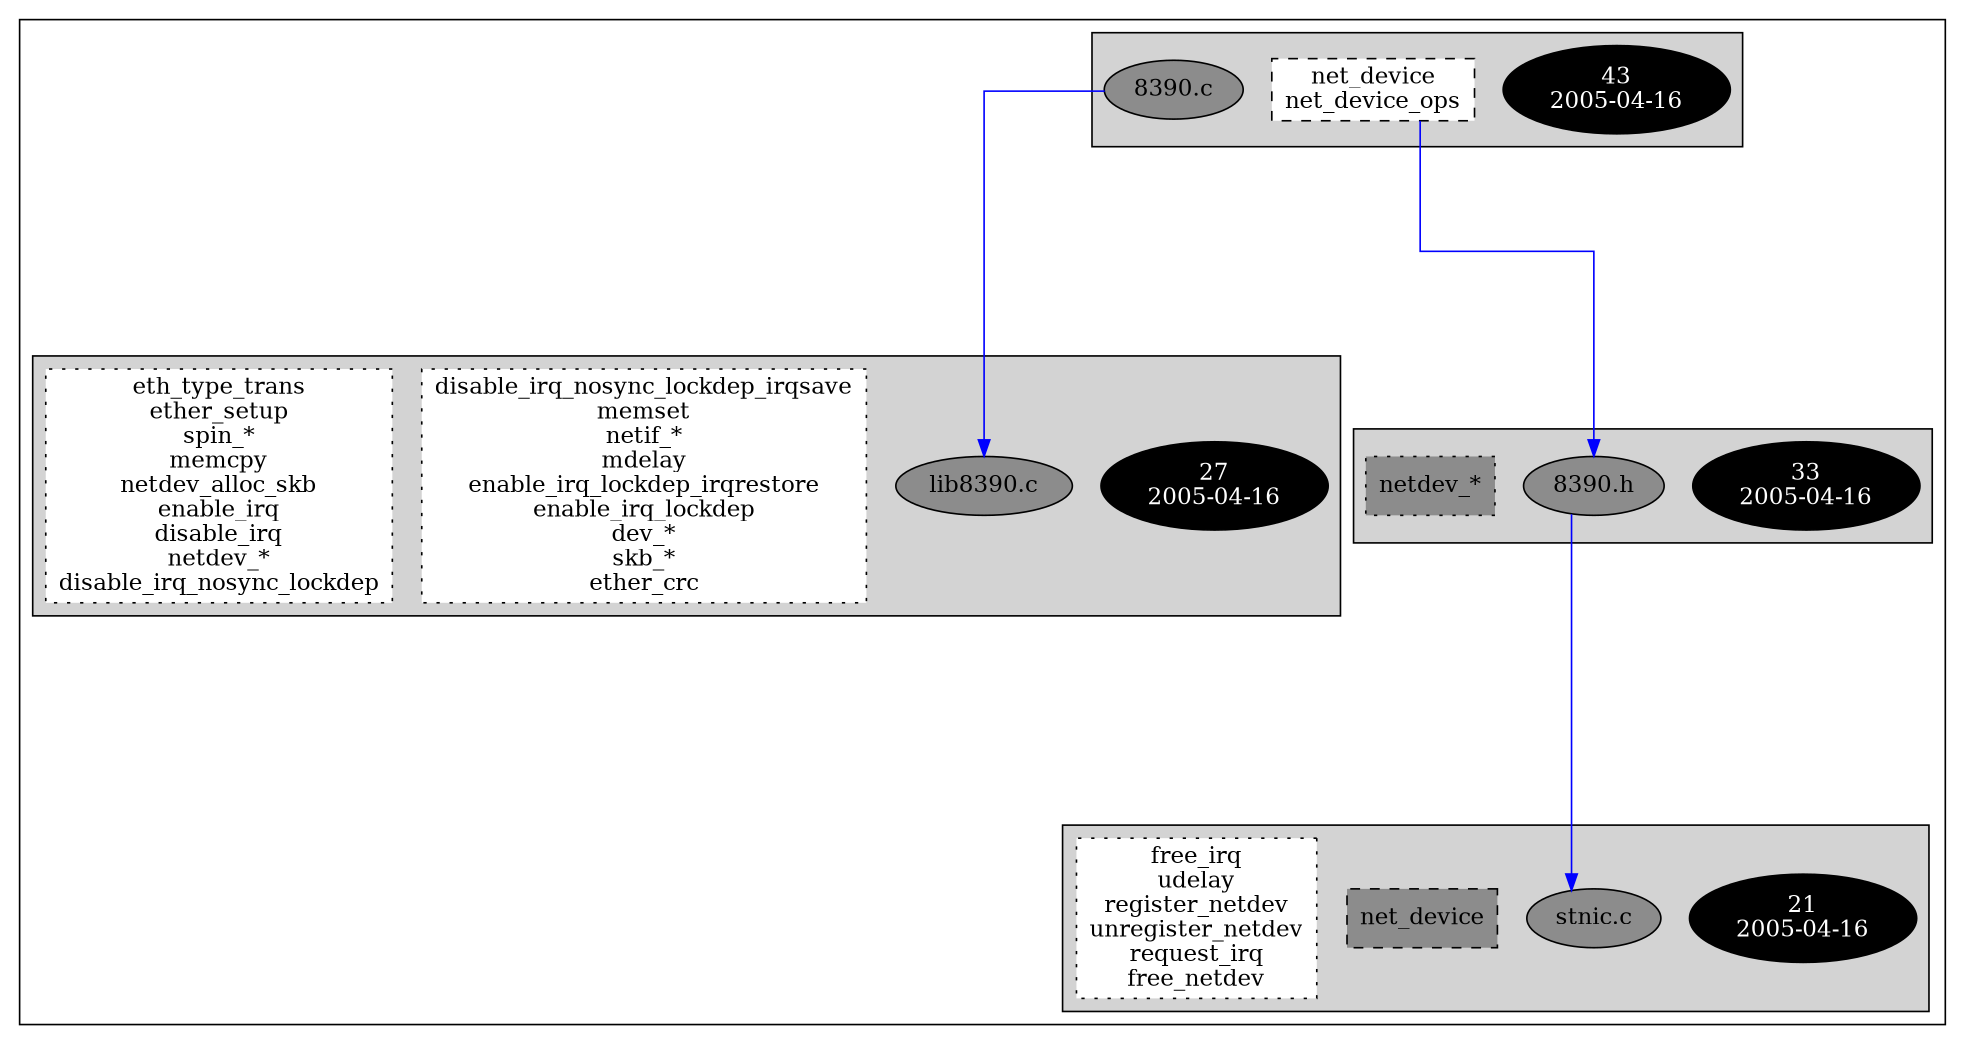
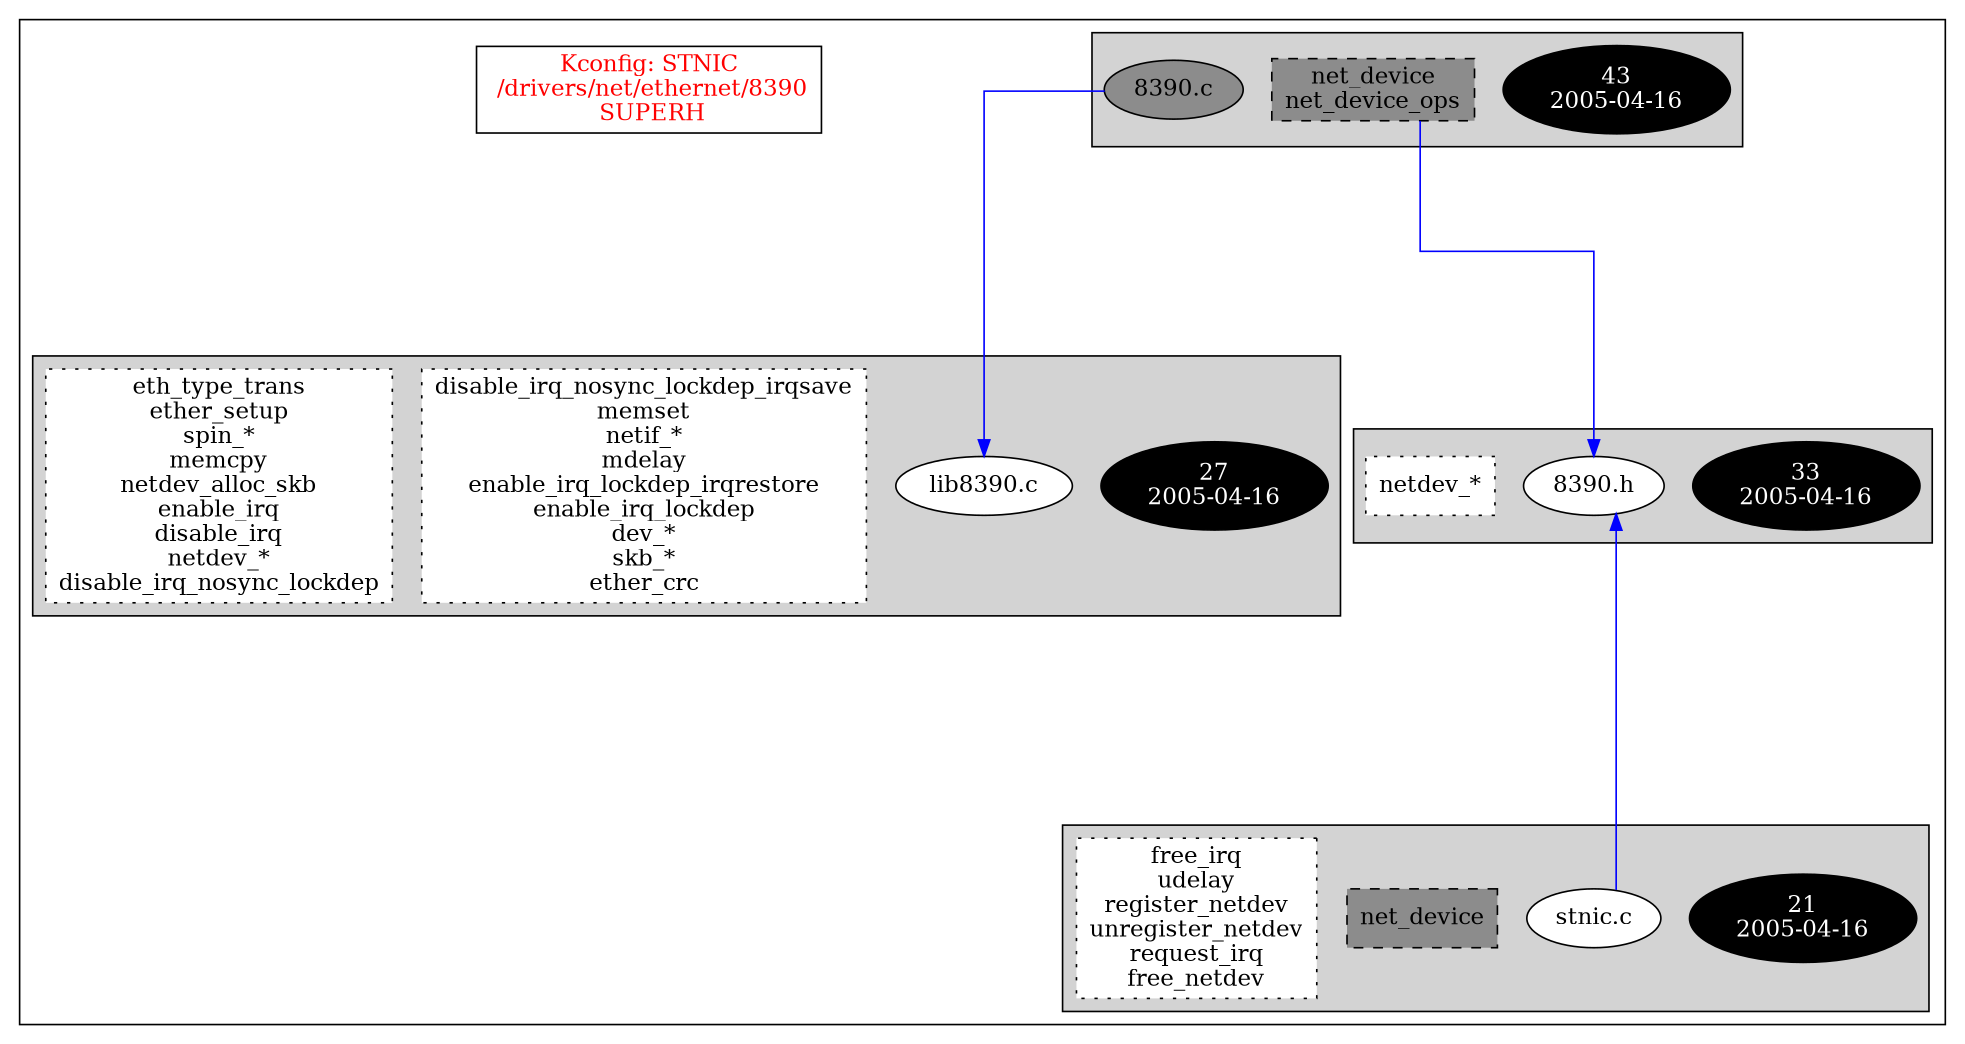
  digraph {
    ranksep=2
    splines=ortho
    node [fillcolor=white fontcolor=black style=filled]
    edge [color=blue]
    n1 [fillcolor=black fontcolor=white label="43\n2005-04-16"]
    n2 [fillcolor=grey55 label="8390.c\n"]
-   n3 [label="net_device\nnet_device_ops\n" shape=box style="filled,dashed"]
+   n3 [fillcolor=grey55 label="net_device\nnet_device_ops\n" shape=box style="filled,dashed"]
    n4 [fillcolor=black fontcolor=white label="33\n2005-04-16"]
-   n5 [fillcolor=grey55 label="8390.h\n"]
-   n6 [fillcolor=grey55 label="netdev_*\n" shape=box style="filled,dotted"]
+   n5 [label="8390.h\n"]
+   n6 [label="netdev_*\n" shape=box style="filled,dotted"]
    n7 [fillcolor=black fontcolor=white label="27\n2005-04-16"]
-   n8 [fillcolor=grey55 label="lib8390.c\n"]
+   n8 [label="lib8390.c\n"]
    n9 [label="disable_irq_nosync_lockdep_irqsave\nmemset\nnetif_*\nmdelay\nenable_irq_lockdep_irqrestore\nenable_irq_lockdep\ndev_*\nskb_*\nether_crc\n" shape=box style="filled,dotted"]
    n10 [label="eth_type_trans\nether_setup\nspin_*\nmemcpy\nnetdev_alloc_skb\nenable_irq\ndisable_irq\nnetdev_*\ndisable_irq_nosync_lockdep\n" shape=box style="filled,dotted"]
    n11 [fillcolor=black fontcolor=white label="21\n2005-04-16"]
-   n12 [fillcolor=grey55 label="stnic.c\n"]
+   n12 [label="stnic.c\n"]
    n13 [fillcolor=grey55 label="net_device\n" shape=box style="filled,dashed"]
    n14 [label="free_irq\nudelay\nregister_netdev\nunregister_netdev\nrequest_irq\nfree_netdev\n" shape=box style="filled,dotted"]
+   n15 [fontcolor=red label="Kconfig: STNIC\n /drivers/net/ethernet/8390\n  SUPERH " shape=box fillcolor="" style=""]
    subgraph cluster_1 {
+     n15
      subgraph cluster_2 {
        style=filled
        n1
        n2
        n3
      }
      subgraph cluster_3 {
        style=filled
        n4
        n5
        n6
      }
      subgraph cluster_4 {
        style=filled
        n7
        n8
        n9
        n10
      }
      subgraph cluster_5 {
        style=filled
        n11
        n12
        n13
        n14
      }
    }
    n2 -> n8
    n3 -> n5
-   n5 -> n12
+   n12 -> n5
  }
